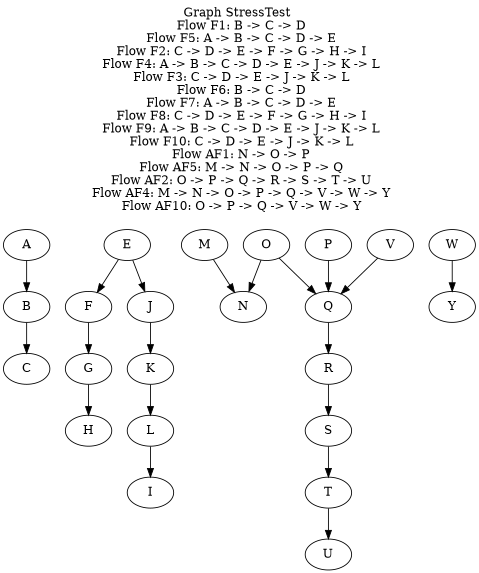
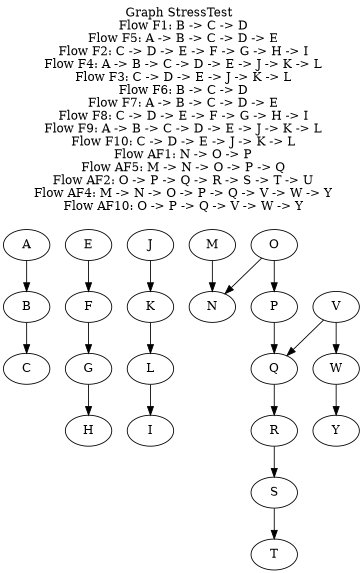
  strict digraph {
    label=<Graph StressTest <br/> Flow F1: B -&#62; C -&#62; D<br/> Flow F5: A -&#62; B -&#62; C -&#62; D -&#62; E<br/> Flow F2: C -&#62; D -&#62; E -&#62; F -&#62; G -&#62; H -&#62; I<br/> Flow F4: A -&#62; B -&#62; C -&#62; D -&#62; E -&#62; J -&#62; K -&#62; L<br/> Flow F3: C -&#62; D -&#62; E -&#62; J -&#62; K -&#62; L<br/> Flow F6: B -&#62; C -&#62; D<br/> Flow F7: A -&#62; B -&#62; C -&#62; D -&#62; E<br/> Flow F8: C -&#62; D -&#62; E -&#62; F -&#62; G -&#62; H -&#62; I<br/> Flow F9: A -&#62; B -&#62; C -&#62; D -&#62; E -&#62; J -&#62; K -&#62; L<br/> Flow F10: C -&#62; D -&#62; E -&#62; J -&#62; K -&#62; L<br/> Flow AF1: N -&#62; O -&#62; P<br/> Flow AF5: M -&#62; N -&#62; O -&#62; P -&#62; Q<br/> Flow AF2: O -&#62; P -&#62; Q -&#62; R -&#62; S -&#62; T -&#62; U<br/> Flow AF4: M -&#62; N -&#62; O -&#62; P -&#62; Q -&#62; V -&#62; W -&#62; Y<br/> Flow AF10: O -&#62; P -&#62; Q -&#62; V -&#62; W -&#62; Y<br/> >
    labelloc=t
    B
    C
    E
    F
    J
    A
    G
    K
    H
    L
    I
    O
    N
    P
    Q
    R
    M
    S
    V
    W
    T
-   U
    Y
    B -> C
    E -> F
-   E -> J
    F -> G
    J -> K
    A -> B
    G -> H
    K -> L
    L -> I
    O -> N
-   O -> Q
+   O -> P
    P -> Q
    Q -> R
    R -> S
    M -> N
    S -> T
    V -> Q
+   V -> W
    W -> Y
-   T -> U
  }
